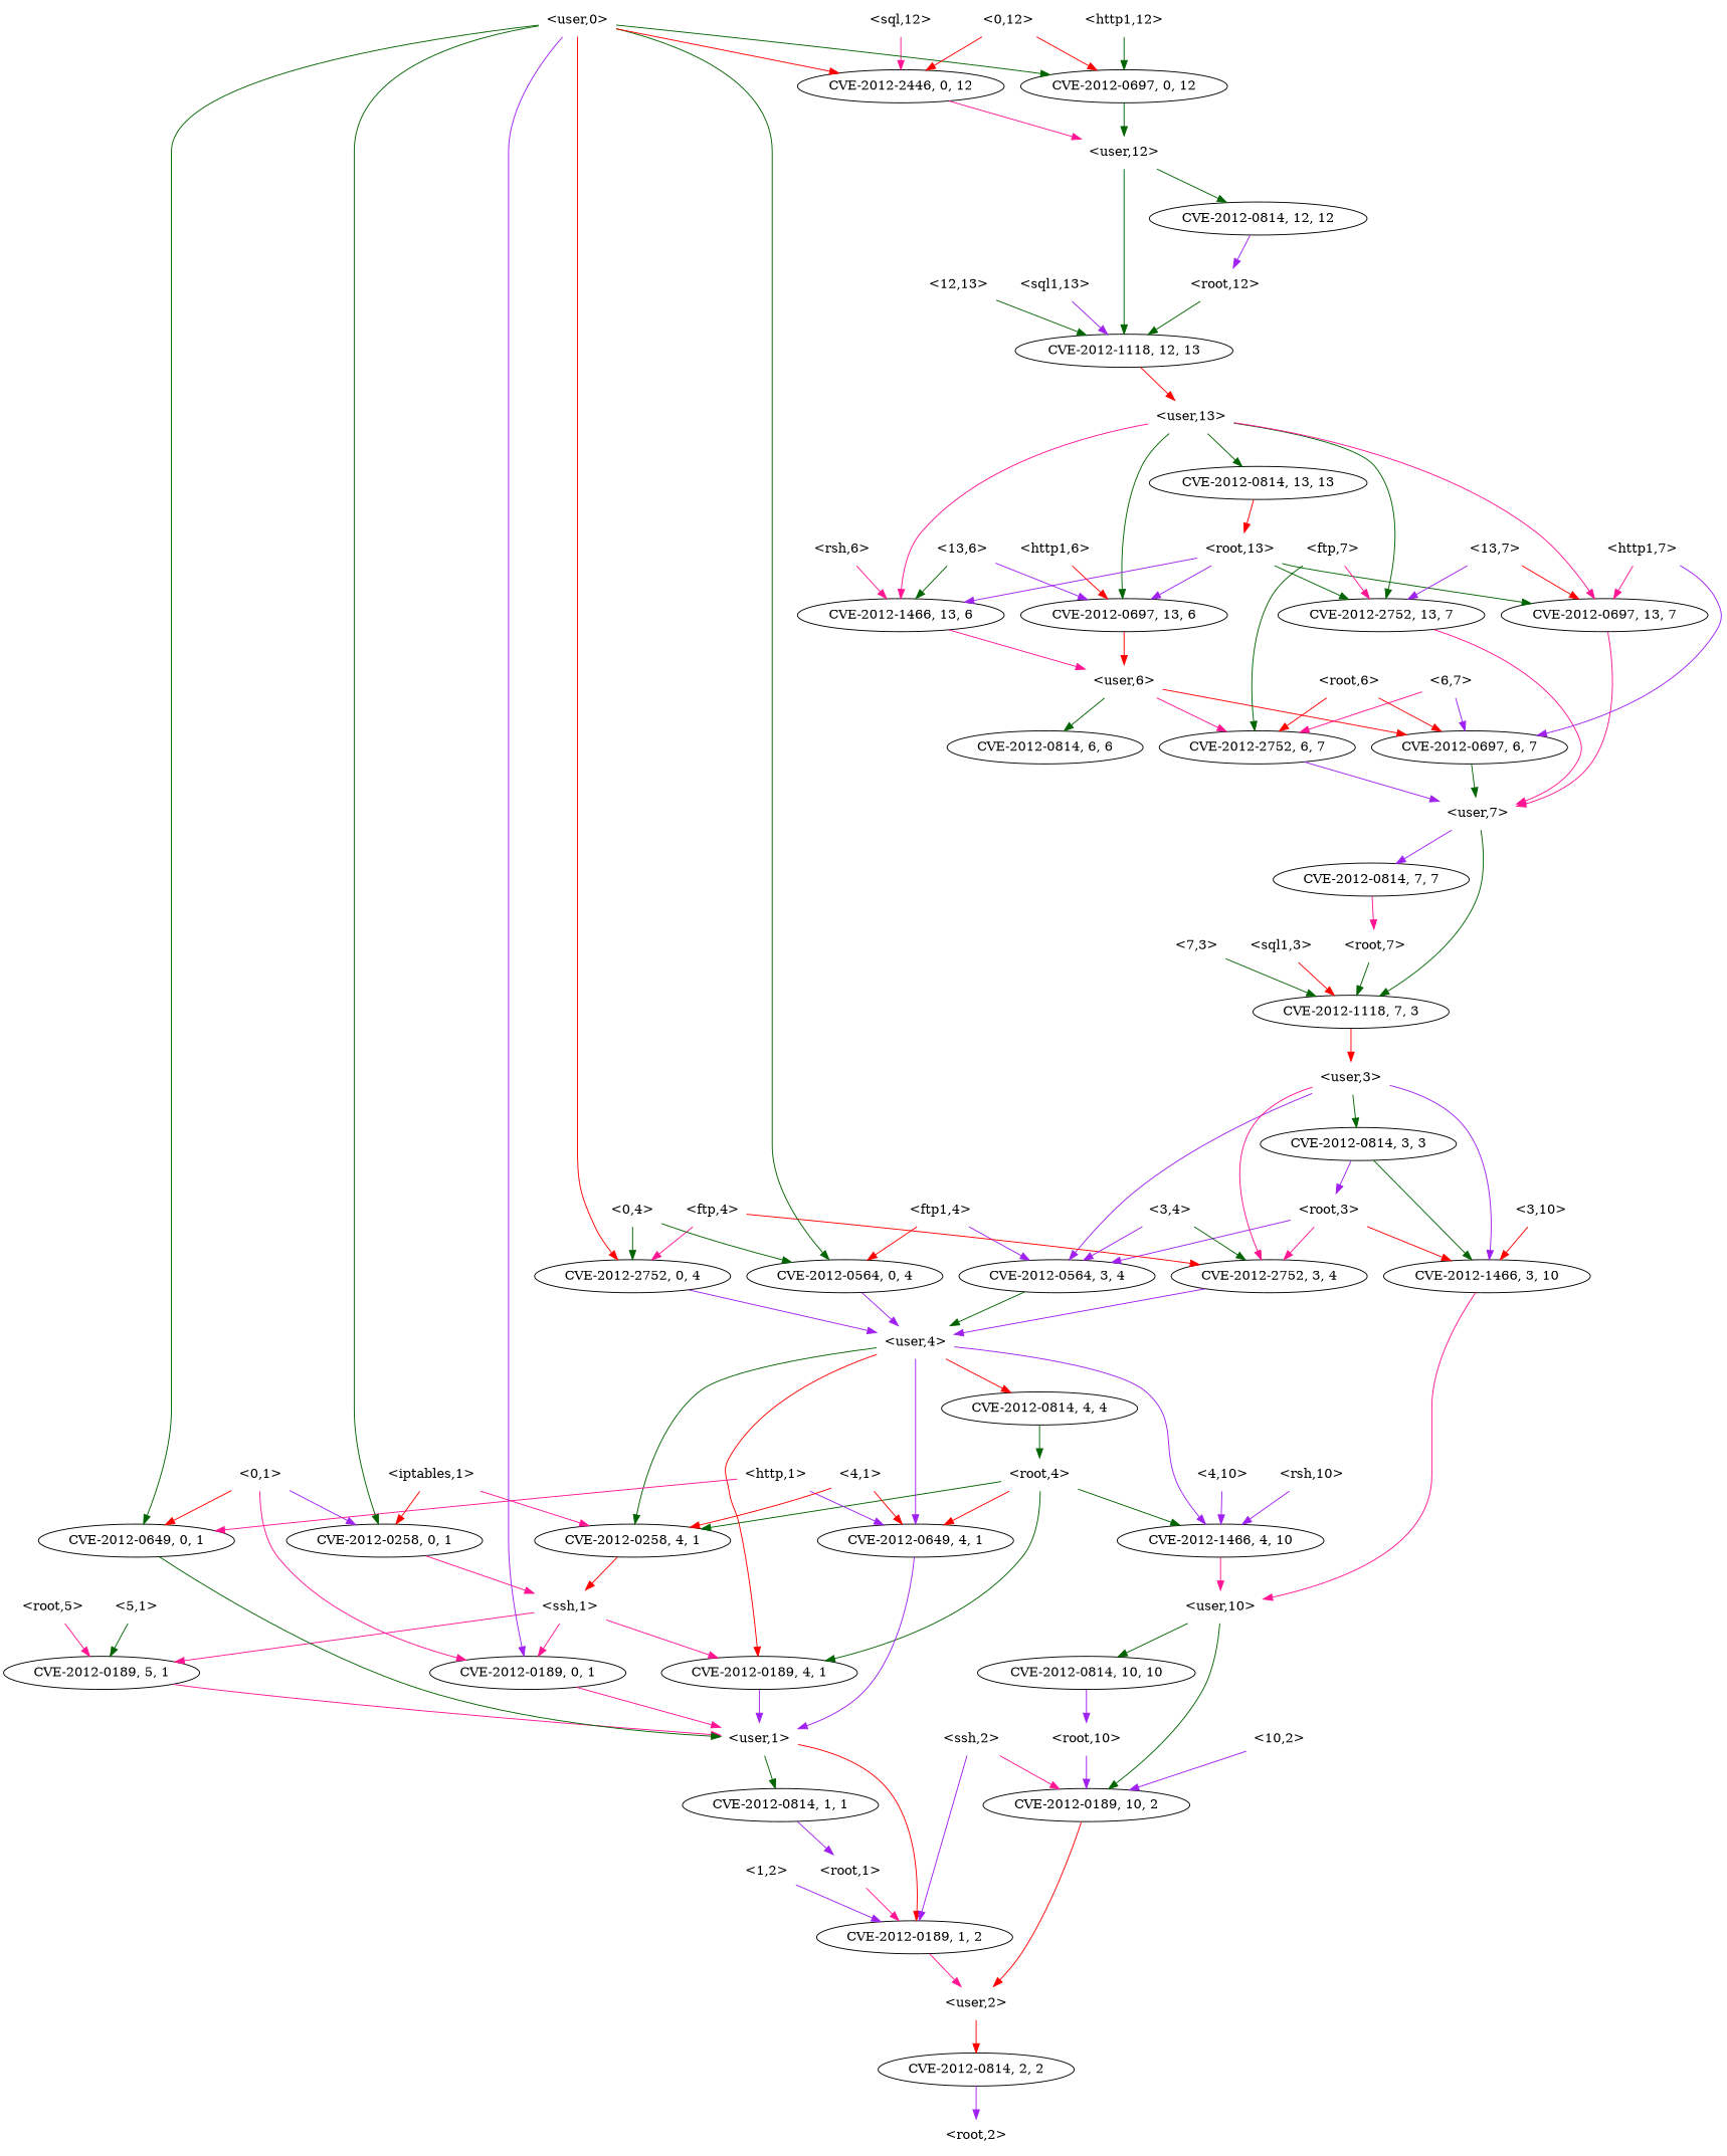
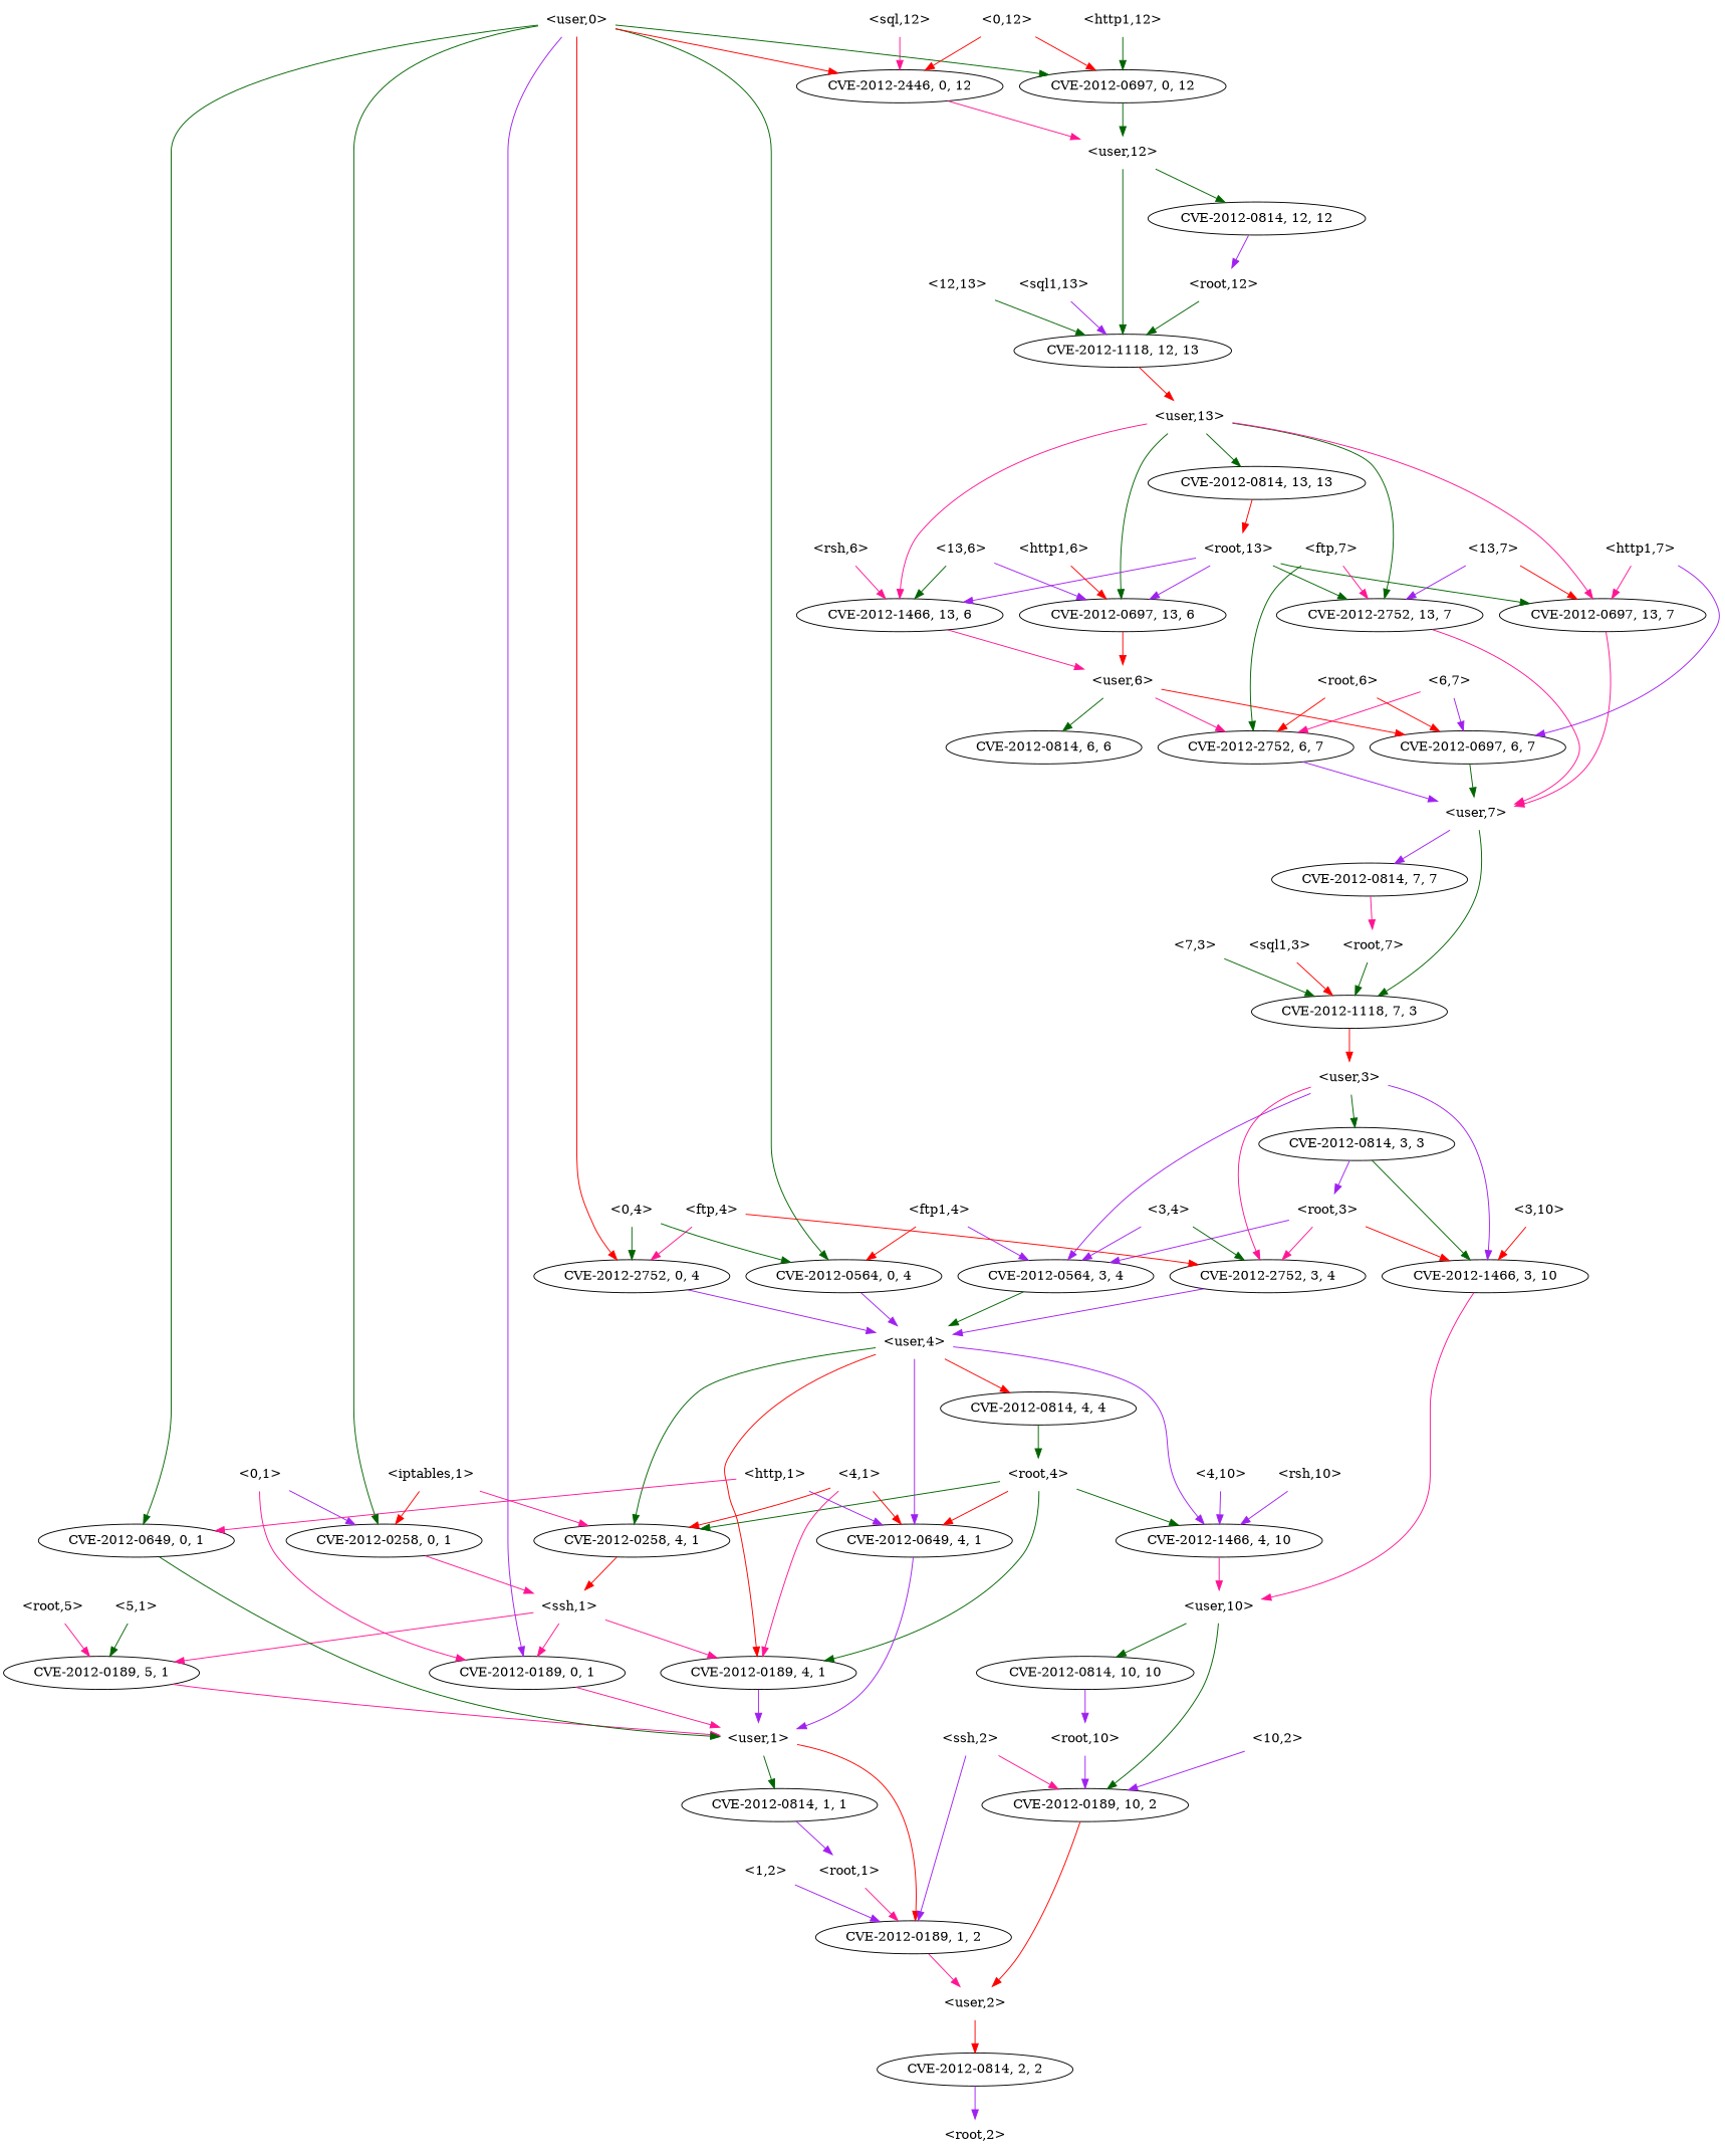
  strict digraph {
    node [shape=plaintext]
    edge [color=darkgreen]
    "<12,13>" [color=gray40 height=0.5 width=0.88889]
    n2 [height=0.5 label=<CVE-2012-1118, 12, 13> width=2.7013 shape=""]
    "<user,13>" [color=darkorange height=0.5 width=1.0069]
    n4 [height=0.5 label=<CVE-2012-2752, 13, 7> width=2.5686 shape=""]
    n5 [height=0.5 label=<CVE-2012-0697, 13, 7> width=2.5686 shape=""]
    n6 [height=0.5 label=<CVE-2012-1466, 13, 6> width=2.5686 shape=""]
    n7 [height=0.5 label=<CVE-2012-0814, 13, 13> width=2.7013 shape=""]
    n8 [height=0.5 label=<CVE-2012-0697, 13, 6> width=2.5686 shape=""]
    "<user,7>" [color=darkorange height=0.5 width=0.91667]
    "<user,6>" [color=teal height=0.5 width=0.91667]
    "<root,13>" [color=gray40 height=0.5 width=1]
    "<root,5>" [color=red height=0.5 width=0.89583]
    n13 [height=0.5 label=<CVE-2012-0189, 5, 1> width=2.4499 shape=""]
    "<user,1>" [color=darkorange height=0.5 width=0.91667]
    n15 [height=0.5 label=<CVE-2012-0189, 1, 2> width=2.4499 shape=""]
    n16 [height=0.5 label=<CVE-2012-0814, 1, 1> width=2.4499 shape=""]
    "<user,2>" [color=teal height=0.5 width=0.91667]
    "<root,1>" [color=red height=0.5 width=0.89583]
    n19 [height=0.5 label=<CVE-2012-0258, 4, 1> width=2.4499 shape=""]
    "<ssh,1>" [color=gray40 height=0.5 width=0.84028]
    n21 [height=0.5 label=<CVE-2012-0189, 4, 1> width=2.4499 shape=""]
    n22 [height=0.5 label=<CVE-2012-0189, 0, 1> width=2.4499 shape=""]
    "<13,7>" [color=gray40 height=0.5 width=0.78472]
    n24 [height=0.5 label=<CVE-2012-1118, 7, 3> width=2.4499 shape=""]
    n25 [height=0.5 label=<CVE-2012-0814, 7, 7> width=2.4499 shape=""]
    "<user,3>" [color=darkorange height=0.5 width=0.91667]
    "<root,7>" [color=gray40 height=0.5 width=0.89583]
    n28 [height=0.5 label=<CVE-2012-0814, 4, 4> width=2.4499 shape=""]
    "<root,4>" [color=red height=0.5 width=0.89583]
    n30 [height=0.5 label=<CVE-2012-0649, 4, 1> width=2.4499 shape=""]
    n31 [height=0.5 label=<CVE-2012-1466, 4, 10> width=2.5686 shape=""]
    "<user,10>" [color=darkorange height=0.5 width=1.0069]
    n33 [height=0.5 label=<CVE-2012-0189, 10, 2> width=2.5686 shape=""]
    n34 [height=0.5 label=<CVE-2012-0814, 10, 10> width=2.7013 shape=""]
    n35 [height=0.5 label=<CVE-2012-0814, 2, 2> width=2.4499 shape=""]
    "<root,3>" [color=darkorange height=0.5 width=0.89583]
    n37 [height=0.5 label=<CVE-2012-1466, 3, 10> width=2.5686 shape=""]
    n38 [height=0.5 label=<CVE-2012-0564, 3, 4> width=2.4499 shape=""]
    n39 [height=0.5 label=<CVE-2012-2752, 3, 4> width=2.4499 shape=""]
    "<user,4>" [color=darkorange height=0.5 width=0.91667]
    "<root,10>" [color=red height=0.5 width=1]
    "<0,1>" [color=gray40 height=0.5 width=0.75]
    n43 [height=0.5 label=<CVE-2012-0649, 0, 1> width=2.4499 shape=""]
    n44 [height=0.5 label=<CVE-2012-0258, 0, 1> width=2.4499 shape=""]
    "<rsh,6>" [color=red height=0.5 width=0.81944]
    n46 [height=0.5 label=<CVE-2012-0697, 6, 7> width=2.4499 shape=""]
    n47 [height=0.5 label=<CVE-2012-2752, 6, 7> width=2.4499 shape=""]
    n48 [height=0.5 label=<CVE-2012-0814, 6, 6> width=2.4499 shape=""]
    n49 [height=0.5 label=<CVE-2012-0814, 3, 3> width=2.4499 shape=""]
    "<http,1>" [color=teal height=0.5 width=0.89583]
    "<5,1>" [color=darkorange height=0.5 width=0.75]
    "<3,10>" [color=red height=0.5 width=0.78472]
    "<ftp1,4>" [color=red height=0.5 width=0.89583]
    n54 [height=0.5 label=<CVE-2012-0564, 0, 4> width=2.4499 shape=""]
    "<iptables,1>" [color=gray40 height=0.5 width=1.1944]
    "<root,2>" [color=teal height=0.5 width=0.89583]
    n57 [height=0.5 label=<CVE-2012-0697, 0, 12> width=2.5686 shape=""]
    "<user,12>" [color=darkorange height=0.5 width=1.0069]
    n59 [height=0.5 label=<CVE-2012-0814, 12, 12> width=2.7013 shape=""]
    "<root,12>" [color=teal height=0.5 width=1]
    "<rsh,10>" [color=darkorange height=0.5 width=0.92361]
    "<6,7>" [color=teal height=0.5 width=0.75]
    "<ftp,4>" [color=darkorange height=0.5 width=0.8125]
    n64 [height=0.5 label=<CVE-2012-2752, 0, 4> width=2.4499 shape=""]
    "<sql,12>" [color=darkorange height=0.5 width=0.91667]
    n66 [height=0.5 label=<CVE-2012-2446, 0, 12> width=2.5686 shape=""]
    "<4,10>" [color=red height=0.5 width=0.78472]
    "<10,2>" [color=teal height=0.5 width=0.78472]
    "<http1,12>" [color=darkorange height=0.5 width=1.0833]
    "<13,6>" [color=gray40 height=0.5 width=0.78472]
    "<root,6>" [color=gray40 height=0.5 width=0.89583]
    "<http1,7>" [color=darkorange height=0.5 width=0.97917]
    "<ssh,2>" [color=teal height=0.5 width=0.84028]
    "<0,4>" [color=darkorange height=0.5 width=0.75]
    "<3,4>" [color=gray40 height=0.5 width=0.75]
    "<http1,6>" [color=teal height=0.5 width=0.97917]
    "<sql1,3>" [color=red height=0.5 width=0.91667]
    "<4,1>" [color=red height=0.5 width=0.75]
    "<user,0>" [color=red height=0.5 width=0.91667]
    "<1,2>" [color=teal height=0.5 width=0.75]
    "<7,3>" [color=gray40 height=0.5 width=0.75]
    "<ftp,7>" [color=teal height=0.5 width=0.8125]
    "<sql1,13>" [color=red height=0.5 width=1.0069]
    "<0,12>" [color=darkorange height=0.5 width=0.78472]
    "<12,13>" -> n2
    n2 -> "<user,13>" [color=red]
    "<user,13>" -> n4
    "<user,13>" -> n5 [color=deeppink]
    "<user,13>" -> n6 [color=deeppink]
    "<user,13>" -> n7
    "<user,13>" -> n8
    n4 -> "<user,7>" [color=deeppink]
    n5 -> "<user,7>" [color=deeppink]
    n6 -> "<user,6>" [color=deeppink]
    n7 -> "<root,13>" [color=red]
    n8 -> "<user,6>" [color=red]
    "<user,7>" -> n24
    "<user,7>" -> n25 [color=purple]
    "<user,6>" -> n46 [color=red]
    "<user,6>" -> n47 [color=deeppink]
    "<user,6>" -> n48
    "<root,13>" -> n4
    "<root,13>" -> n5
    "<root,13>" -> n6 [color=purple]
    "<root,13>" -> n8 [color=purple]
    "<root,5>" -> n13 [color=deeppink]
    n13 -> "<user,1>" [color=deeppink]
    "<user,1>" -> n15 [color=red]
    "<user,1>" -> n16
    n15 -> "<user,2>" [color=deeppink]
    n16 -> "<root,1>" [color=purple]
    "<user,2>" -> n35 [color=red]
    "<root,1>" -> n15 [color=deeppink]
    n19 -> "<ssh,1>" [color=red]
    "<ssh,1>" -> n13 [color=deeppink]
    "<ssh,1>" -> n21 [color=deeppink]
    "<ssh,1>" -> n22 [color=deeppink]
    n21 -> "<user,1>" [color=purple]
    n22 -> "<user,1>" [color=deeppink]
    "<13,7>" -> n4 [color=purple]
    "<13,7>" -> n5 [color=red]
    n24 -> "<user,3>" [color=red]
    n25 -> "<root,7>" [color=deeppink]
    "<user,3>" -> n37 [color=purple]
    "<user,3>" -> n38 [color=purple]
    "<user,3>" -> n39 [color=deeppink]
    "<user,3>" -> n49
    "<root,7>" -> n24
    n28 -> "<root,4>"
    "<root,4>" -> n19
    "<root,4>" -> n21
    "<root,4>" -> n30 [color=red]
    "<root,4>" -> n31
    n30 -> "<user,1>" [color=purple]
    n31 -> "<user,10>" [color=deeppink]
    "<user,10>" -> n33
    "<user,10>" -> n34
    n33 -> "<user,2>" [color=red]
    n34 -> "<root,10>" [color=purple]
    n35 -> "<root,2>" [color=purple]
    "<root,3>" -> n37 [color=red]
    "<root,3>" -> n38 [color=purple]
    "<root,3>" -> n39 [color=deeppink]
    n37 -> "<user,10>" [color=deeppink]
    n38 -> "<user,4>"
    n39 -> "<user,4>" [color=purple]
    "<user,4>" -> n19
    "<user,4>" -> n21 [color=red]
    "<user,4>" -> n28 [color=red]
    "<user,4>" -> n30 [color=purple]
    "<user,4>" -> n31 [color=purple]
    "<root,10>" -> n33 [color=purple]
    "<0,1>" -> n22 [color=deeppink]
-   "<0,1>" -> n43 [color=red]
    "<0,1>" -> n44 [color=purple]
    n43 -> "<user,1>"
    n44 -> "<ssh,1>" [color=deeppink]
    "<rsh,6>" -> n6 [color=deeppink]
    n46 -> "<user,7>"
    n47 -> "<user,7>" [color=purple]
    n49 -> "<root,3>" [color=purple]
    n49 -> n37
    "<http,1>" -> n30 [color=purple]
    "<http,1>" -> n43 [color=deeppink]
    "<5,1>" -> n13
    "<3,10>" -> n37 [color=red]
    "<ftp1,4>" -> n38 [color=purple]
    "<ftp1,4>" -> n54 [color=red]
    n54 -> "<user,4>" [color=purple]
    "<iptables,1>" -> n19 [color=deeppink]
    "<iptables,1>" -> n44 [color=red]
    n57 -> "<user,12>"
    "<user,12>" -> n2
    "<user,12>" -> n59
    n59 -> "<root,12>" [color=purple]
    "<root,12>" -> n2
    "<rsh,10>" -> n31 [color=purple]
    "<6,7>" -> n46 [color=purple]
    "<6,7>" -> n47 [color=deeppink]
    "<ftp,4>" -> n39 [color=red]
    "<ftp,4>" -> n64 [color=deeppink]
    n64 -> "<user,4>" [color=purple]
    "<sql,12>" -> n66 [color=deeppink]
    n66 -> "<user,12>" [color=deeppink]
    "<4,10>" -> n31 [color=purple]
    "<10,2>" -> n33 [color=purple]
    "<http1,12>" -> n57
    "<13,6>" -> n6
    "<13,6>" -> n8 [color=purple]
    "<root,6>" -> n46 [color=red]
    "<root,6>" -> n47 [color=red]
    "<http1,7>" -> n5 [color=deeppink]
    "<http1,7>" -> n46 [color=purple]
    "<ssh,2>" -> n15 [color=purple]
    "<ssh,2>" -> n33 [color=deeppink]
    "<0,4>" -> n54
    "<0,4>" -> n64
    "<3,4>" -> n38 [color=purple]
    "<3,4>" -> n39
    "<http1,6>" -> n8 [color=red]
    "<sql1,3>" -> n24 [color=red]
    "<4,1>" -> n19 [color=red]
+   "<4,1>" -> n21 [color=deeppink]
    "<4,1>" -> n30 [color=red]
    "<user,0>" -> n22 [color=purple]
    "<user,0>" -> n43
    "<user,0>" -> n44
    "<user,0>" -> n54
    "<user,0>" -> n57
    "<user,0>" -> n64 [color=red]
    "<user,0>" -> n66 [color=red]
    "<1,2>" -> n15 [color=purple]
    "<7,3>" -> n24
    "<ftp,7>" -> n4 [color=deeppink]
    "<ftp,7>" -> n47
    "<sql1,13>" -> n2 [color=purple]
    "<0,12>" -> n57 [color=red]
    "<0,12>" -> n66 [color=red]
  }
